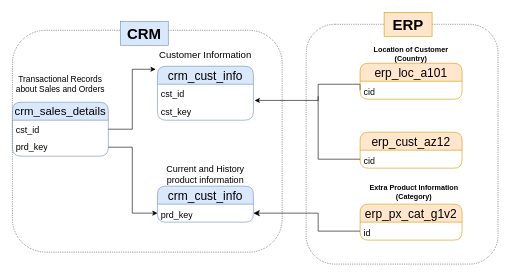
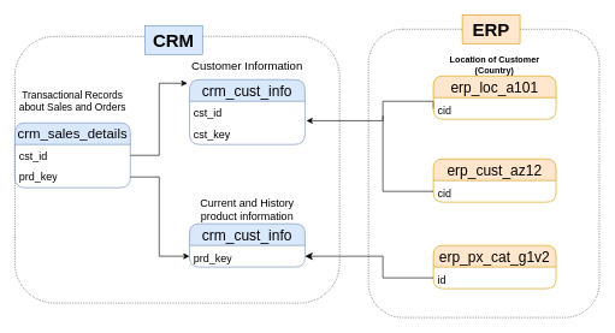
  <mxCell id="0" />
  <mxCell id="1" parent="0" />
  <mxCell id="2" value="" style="rounded=1;whiteSpace=wrap;html=1;fillColor=none;dashed=1;dashPattern=1 2;" parent="1" vertex="1"><mxGeometry x="20" y="50" width="450" height="370" as="geometry" /></mxCell>
  <mxCell id="3" value="&lt;font style=&quot;font-size: 16px;&quot;&gt;Customer Information&lt;/font&gt;" style="text;html=1;align=center;verticalAlign=middle;whiteSpace=wrap;rounded=0;" parent="1" vertex="1"><mxGeometry x="262" y="75" width="160" height="30" as="geometry" /></mxCell>
  <mxCell id="4" value="crm_cust_info" style="swimlane;fontStyle=0;childLayout=stackLayout;horizontal=1;startSize=30;horizontalStack=0;resizeParent=1;resizeParentMax=0;resizeLast=0;collapsible=1;marginBottom=0;whiteSpace=wrap;html=1;rounded=1;fillColor=#dae8fc;strokeColor=#6c8ebf;fontSize=20;" parent="1" vertex="1"><mxGeometry x="262" y="310" width="160" height="60" as="geometry" /></mxCell>
  <mxCell id="5" value="&lt;font style=&quot;font-size: 15px;&quot;&gt;prd_key&lt;/font&gt;" style="text;strokeColor=none;fillColor=none;align=left;verticalAlign=middle;spacingLeft=4;spacingRight=4;overflow=hidden;points=[[0,0.5],[1,0.5]];portConstraint=eastwest;rotatable=0;whiteSpace=wrap;html=1;fontSize=20;" parent="4" vertex="1"><mxGeometry y="30" width="160" height="30" as="geometry" /></mxCell>
  <mxCell id="6" value="&lt;font style=&quot;font-size: 15px;&quot;&gt;Current and History product information&lt;/font&gt;" style="text;html=1;align=center;verticalAlign=middle;whiteSpace=wrap;rounded=0;" parent="1" vertex="1"><mxGeometry x="262" y="270" width="160" height="40" as="geometry" /></mxCell>
  <mxCell id="7" value="&lt;font style=&quot;font-size: 14px;&quot;&gt;Transactional Records about Sales and Orders&lt;/font&gt;" style="text;html=1;align=center;verticalAlign=middle;whiteSpace=wrap;rounded=0;" parent="1" vertex="1"><mxGeometry x="20" y="120" width="160" height="40" as="geometry" /></mxCell>
  <mxCell id="8" value="&lt;font style=&quot;font-size: 19px;&quot;&gt;crm_sales_details&lt;/font&gt;" style="swimlane;fontStyle=0;childLayout=stackLayout;horizontal=1;startSize=30;horizontalStack=0;resizeParent=1;resizeParentMax=0;resizeLast=0;collapsible=1;marginBottom=0;whiteSpace=wrap;html=1;rounded=1;fillColor=#dae8fc;strokeColor=#6c8ebf;arcSize=16;" parent="1" vertex="1"><mxGeometry x="20" y="170" width="160" height="90" as="geometry" /></mxCell>
  <mxCell id="9" value="cst_id" style="text;strokeColor=none;fillColor=none;align=left;verticalAlign=middle;spacingLeft=4;spacingRight=4;overflow=hidden;points=[[0,0.5],[1,0.5]];portConstraint=eastwest;rotatable=0;whiteSpace=wrap;html=1;fontSize=15;" parent="8" vertex="1"><mxGeometry y="30" width="160" height="30" as="geometry" /></mxCell>
  <mxCell id="10" value="prd_key" style="text;strokeColor=none;fillColor=none;align=left;verticalAlign=middle;spacingLeft=4;spacingRight=4;overflow=hidden;points=[[0,0.5],[1,0.5]];portConstraint=eastwest;rotatable=0;whiteSpace=wrap;html=1;fontSize=15;" parent="8" vertex="1"><mxGeometry y="60" width="160" height="30" as="geometry" /></mxCell>
  <mxCell id="11" value="" style="endArrow=classic;html=1;rounded=0;exitX=1;exitY=0.5;exitDx=0;exitDy=0;entryX=0;entryY=0.5;entryDx=0;entryDy=0;" parent="1" source="9" edge="1"><mxGeometry width="50" height="50" relative="1" as="geometry"><mxPoint x="180" y="280" as="sourcePoint" /><mxPoint x="259" y="115" as="targetPoint" /><Array as="points"><mxPoint x="220" y="215" /><mxPoint x="220" y="115" /></Array></mxGeometry></mxCell>
  <mxCell id="12" value="" style="endArrow=classic;html=1;rounded=0;exitX=1;exitY=0.5;exitDx=0;exitDy=0;entryX=0;entryY=0.5;entryDx=0;entryDy=0;" parent="1" source="10" target="5" edge="1"><mxGeometry width="50" height="50" relative="1" as="geometry"><mxPoint x="190" y="225" as="sourcePoint" /><mxPoint x="270" y="125" as="targetPoint" /><Array as="points"><mxPoint x="220" y="245" /><mxPoint x="220" y="355" /></Array></mxGeometry></mxCell>
  <mxCell id="13" value="erp_px_cat_g1v2" style="swimlane;fontStyle=0;childLayout=stackLayout;horizontal=1;startSize=30;horizontalStack=0;resizeParent=1;resizeParentMax=0;resizeLast=0;collapsible=1;marginBottom=0;whiteSpace=wrap;html=1;rounded=1;fillColor=#ffe6cc;strokeColor=#d79b00;fontSize=20;" parent="1" vertex="1"><mxGeometry x="600" y="340" width="170" height="60" as="geometry" /></mxCell>
  <mxCell id="14" value="&lt;font style=&quot;font-size: 15px;&quot;&gt;id&lt;/font&gt;" style="text;strokeColor=none;fillColor=none;align=left;verticalAlign=middle;spacingLeft=4;spacingRight=4;overflow=hidden;points=[[0,0.5],[1,0.5]];portConstraint=eastwest;rotatable=0;whiteSpace=wrap;html=1;fontSize=20;" parent="13" vertex="1"><mxGeometry y="30" width="170" height="30" as="geometry" /></mxCell>
- <mxCell id="15" value="&lt;font&gt;Extra Product Information (Category)&lt;/font&gt;" style="text;html=1;align=center;verticalAlign=middle;whiteSpace=wrap;rounded=0;fontSize=12;fontStyle=1" parent="1" vertex="1"><mxGeometry x="600" y="300" width="180" height="40" as="geometry" /></mxCell>
  <mxCell id="16" value="&lt;span style=&quot;font-size: 20px;&quot;&gt;crm_cust_info&lt;/span&gt;" style="swimlane;fontStyle=0;childLayout=stackLayout;horizontal=1;startSize=30;horizontalStack=0;resizeParent=1;resizeParentMax=0;resizeLast=0;collapsible=1;marginBottom=0;whiteSpace=wrap;html=1;rounded=1;fillColor=#dae8fc;strokeColor=#6c8ebf;arcSize=16;" parent="1" vertex="1"><mxGeometry x="262" y="110" width="160" height="90" as="geometry" /></mxCell>
  <mxCell id="17" value="cst_id" style="text;strokeColor=none;fillColor=none;align=left;verticalAlign=middle;spacingLeft=4;spacingRight=4;overflow=hidden;points=[[0,0.5],[1,0.5]];portConstraint=eastwest;rotatable=0;whiteSpace=wrap;html=1;fontSize=15;" parent="16" vertex="1"><mxGeometry y="30" width="160" height="30" as="geometry" /></mxCell>
  <mxCell id="18" value="cst_key" style="text;strokeColor=none;fillColor=none;align=left;verticalAlign=middle;spacingLeft=4;spacingRight=4;overflow=hidden;points=[[0,0.5],[1,0.5]];portConstraint=eastwest;rotatable=0;whiteSpace=wrap;html=1;fontSize=15;" parent="16" vertex="1"><mxGeometry y="60" width="160" height="30" as="geometry" /></mxCell>
  <mxCell id="19" value="erp_cust_az12" style="swimlane;fontStyle=0;childLayout=stackLayout;horizontal=1;startSize=30;horizontalStack=0;resizeParent=1;resizeParentMax=0;resizeLast=0;collapsible=1;marginBottom=0;whiteSpace=wrap;html=1;rounded=1;fillColor=#ffe6cc;strokeColor=#d79b00;fontSize=20;" parent="1" vertex="1"><mxGeometry x="600" y="220" width="170" height="60" as="geometry" /></mxCell>
  <mxCell id="20" value="&lt;font style=&quot;font-size: 15px;&quot;&gt;cid&lt;/font&gt;" style="text;strokeColor=none;fillColor=none;align=left;verticalAlign=middle;spacingLeft=4;spacingRight=4;overflow=hidden;points=[[0,0.5],[1,0.5]];portConstraint=eastwest;rotatable=0;whiteSpace=wrap;html=1;fontSize=20;" parent="19" vertex="1"><mxGeometry y="30" width="170" height="30" as="geometry" /></mxCell>
  <mxCell id="21" value="&lt;font&gt;Location of Customer (Country)&lt;/font&gt;" style="text;html=1;align=center;verticalAlign=middle;whiteSpace=wrap;rounded=0;fontSize=12;fontStyle=1" parent="1" vertex="1"><mxGeometry x="600" y="70" width="170" height="40" as="geometry" /></mxCell>
  <mxCell id="22" style="edgeStyle=orthogonalEdgeStyle;rounded=0;orthogonalLoop=1;jettySize=auto;html=1;exitX=0;exitY=0.5;exitDx=0;exitDy=0;entryX=1.013;entryY=-0.1;entryDx=0;entryDy=0;entryPerimeter=0;" parent="1" source="28" target="18" edge="1"><mxGeometry relative="1" as="geometry"><Array as="points"><mxPoint x="600" y="140" /><mxPoint x="530" y="140" /><mxPoint x="530" y="167" /></Array></mxGeometry></mxCell>
  <mxCell id="23" value="" style="rounded=1;whiteSpace=wrap;html=1;fillColor=none;dashed=1;dashPattern=1 2;" parent="1" vertex="1"><mxGeometry x="510" y="40" width="320" height="400" as="geometry" /></mxCell>
  <mxCell id="24" value="" style="endArrow=none;html=1;rounded=0;entryX=0;entryY=0.5;entryDx=0;entryDy=0;" parent="1" target="20" edge="1"><mxGeometry width="50" height="50" relative="1" as="geometry"><mxPoint x="530" y="160" as="sourcePoint" /><mxPoint x="550" y="230" as="targetPoint" /><Array as="points"><mxPoint x="530" y="265" /></Array></mxGeometry></mxCell>
  <mxCell id="25" value="&lt;b&gt;&lt;font&gt;CRM&lt;/font&gt;&lt;/b&gt;" style="text;html=1;align=center;verticalAlign=middle;whiteSpace=wrap;rounded=0;fontSize=25;fillColor=#dae8fc;strokeColor=#6c8ebf;" parent="1" vertex="1"><mxGeometry x="200" y="35" width="80" height="40" as="geometry" /></mxCell>
  <mxCell id="26" value="&lt;b&gt;&lt;font&gt;ERP&lt;/font&gt;&lt;/b&gt;" style="text;html=1;align=center;verticalAlign=middle;whiteSpace=wrap;rounded=0;fontSize=25;fillColor=#ffe6cc;strokeColor=#d79b00;" parent="1" vertex="1"><mxGeometry x="640" y="20" width="80" height="40" as="geometry" /></mxCell>
  <mxCell id="27" value="erp_loc_a101" style="swimlane;fontStyle=0;childLayout=stackLayout;horizontal=1;startSize=30;horizontalStack=0;resizeParent=1;resizeParentMax=0;resizeLast=0;collapsible=1;marginBottom=0;whiteSpace=wrap;html=1;rounded=1;fillColor=#ffe6cc;strokeColor=#d79b00;fontSize=20;" parent="1" vertex="1"><mxGeometry x="600" y="105" width="170" height="60" as="geometry" /></mxCell>
  <mxCell id="28" value="&lt;font style=&quot;font-size: 15px;&quot;&gt;cid&lt;/font&gt;" style="text;strokeColor=none;fillColor=none;align=left;verticalAlign=middle;spacingLeft=4;spacingRight=4;overflow=hidden;points=[[0,0.5],[1,0.5]];portConstraint=eastwest;rotatable=0;whiteSpace=wrap;html=1;fontSize=20;" parent="27" vertex="1"><mxGeometry y="30" width="170" height="30" as="geometry" /></mxCell>
  <mxCell id="29" style="edgeStyle=none;curved=0;rounded=0;orthogonalLoop=1;jettySize=auto;html=1;entryX=1;entryY=0.5;entryDx=0;entryDy=0;fontSize=12;startSize=8;endSize=8;" edge="1" parent="1" source="14" target="5"><mxGeometry relative="1" as="geometry"><Array as="points"><mxPoint x="530" y="385" /><mxPoint x="530" y="355" /></Array></mxGeometry></mxCell>
